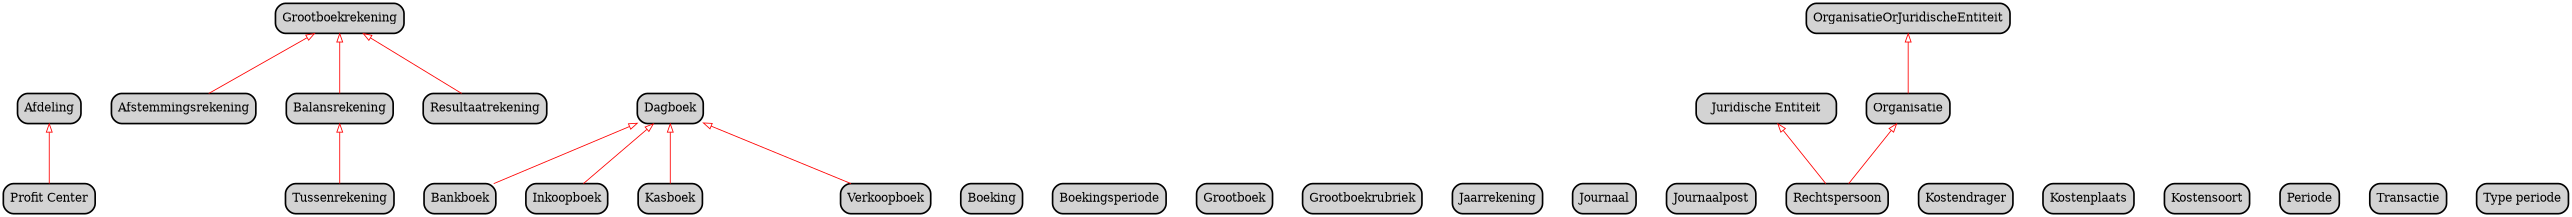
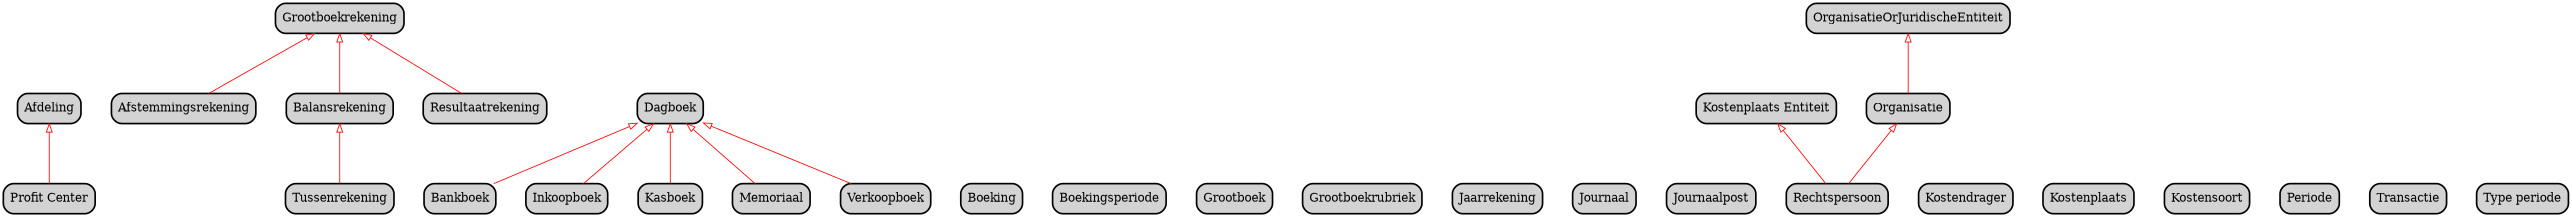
  digraph {
    bgcolor=white
    nodesep=0.5
    rank=same
    rankdir=BT
    ranksep=1
    remincross=true
    node [bgcolor=lightgray shape=box style="rounded,filled,bold"]
    edge [arrowhead=onormal color=red]
    n1 [label=Afdeling]
    n2 [label=Afstemmingsrekening]
    n3 [label=Grootboekrekening]
    n4 [label=Balansrekening]
    n5 [label=Bankboek]
    n6 [label=Dagboek]
    n7 [label=Boeking]
    n8 [label=Boekingsperiode]
    n9 [label=Grootboek]
    n10 [label=Grootboekrubriek]
    n11 [label=Inkoopboek]
    n12 [label=Jaarrekening]
    n13 [label=Journaal]
    n14 [label=Journaalpost]
-   n15 [label="Juridische Entiteit"]
+   n15 [label="Kostenplaats Entiteit"]
    n16 [label=OrganisatieOrJuridischeEntiteit]
    n17 [label=Kasboek]
    n18 [label=Kostendrager]
    n19 [label=Kostenplaats]
    n20 [label=Kostensoort]
+   n21 [label=Memoriaal]
    n22 [label=Organisatie]
    n23 [label=Periode]
    n24 [label="Profit Center"]
    n25 [label=Rechtspersoon]
    n26 [label=Resultaatrekening]
    n27 [label=Transactie]
    n28 [label=Tussenrekening]
    n29 [label="Type periode"]
    n30 [label=Verkoopboek]
    n2 -> n3
    n4 -> n3
    n5 -> n6
    n11 -> n6
    n17 -> n6
+   n21 -> n6
    n22 -> n16
    n24 -> n1
    n25 -> n15
    n25 -> n22
    n26 -> n3
    n28 -> n4
    n30 -> n6
  }
